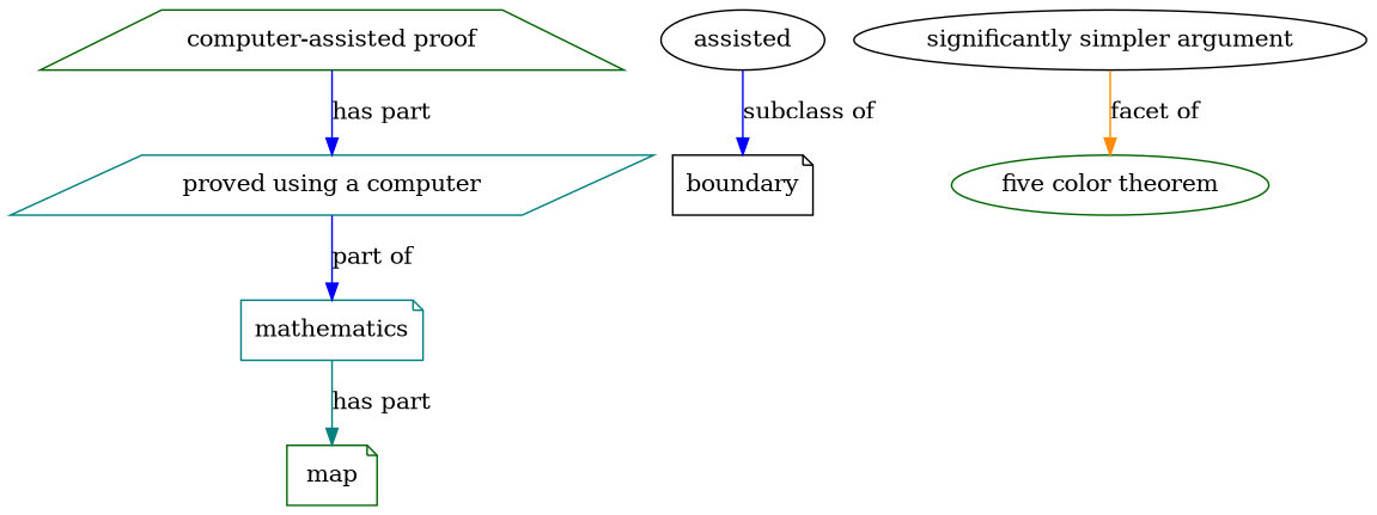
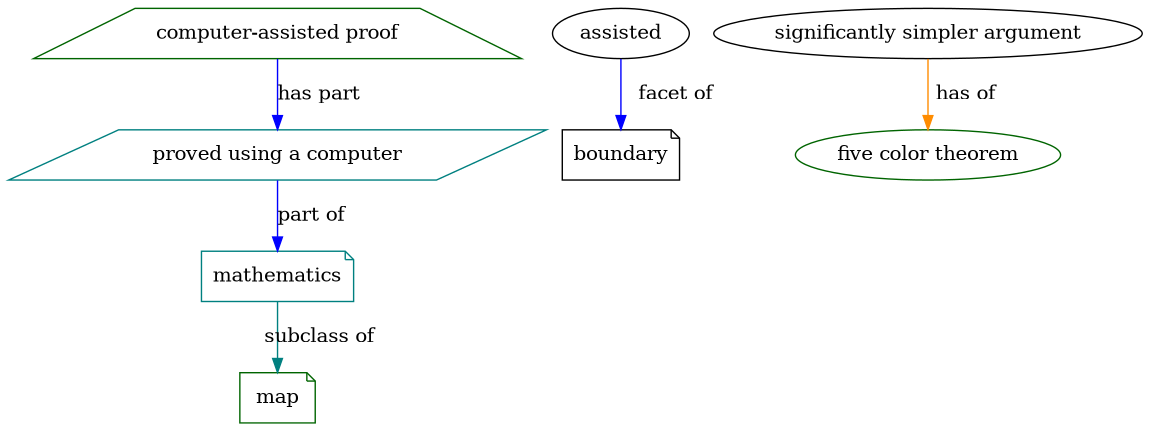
  strict digraph {
    node [color=darkgreen shape=note]
    edge [color=blue]
    mathematics [color=teal]
    map
    n3 [color=black label=assisted shape=ellipse]
    boundary [color=black]
    "computer-assisted proof" [shape=trapezium]
    "proved using a computer" [color=teal shape=parallelogram]
    "significantly simpler argument" [color=black shape=ellipse]
    "five color theorem" [shape=ellipse]
-   mathematics -> map [color=teal label="has part"]
-   n3 -> boundary [label="subclass of"]
+   mathematics -> map [color=teal label="subclass of"]
+   n3 -> boundary [label="facet of"]
    "computer-assisted proof" -> "proved using a computer" [label="has part"]
    "proved using a computer" -> mathematics [label="part of"]
-   "significantly simpler argument" -> "five color theorem" [color=darkorange label="facet of"]
+   "significantly simpler argument" -> "five color theorem" [color=darkorange label="has of"]
  }
